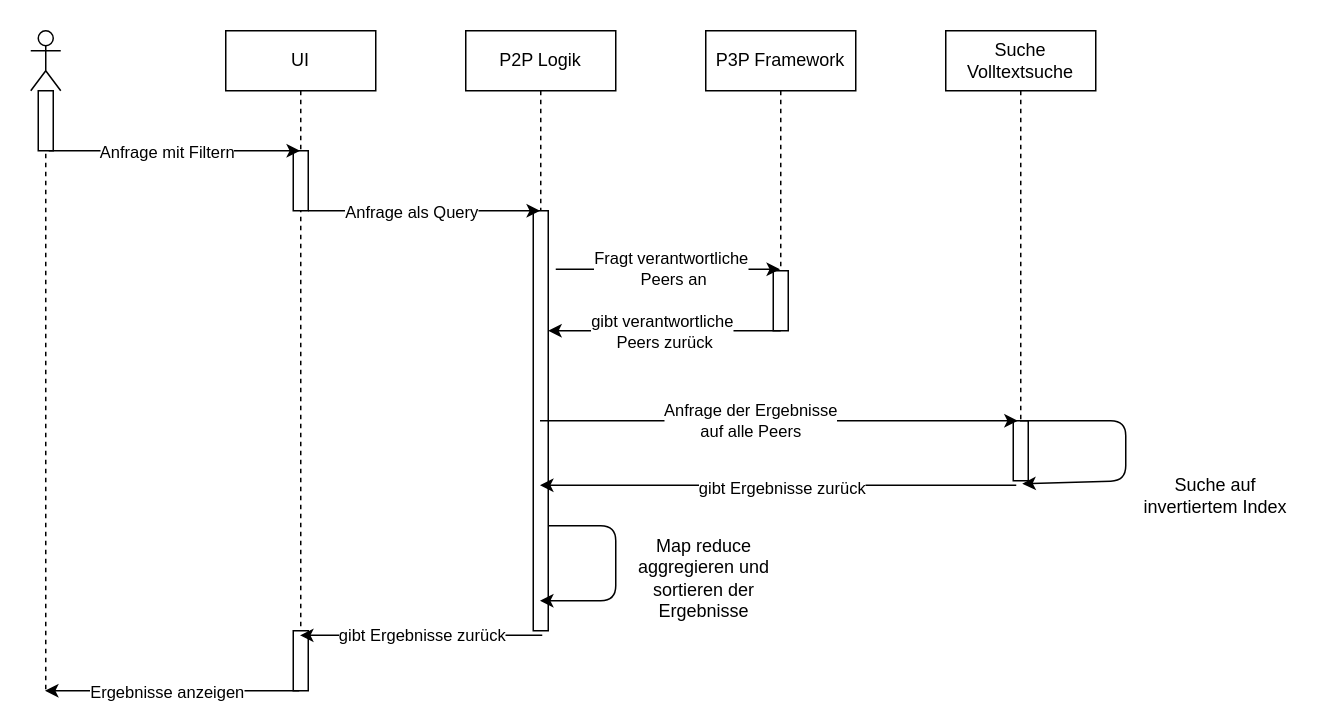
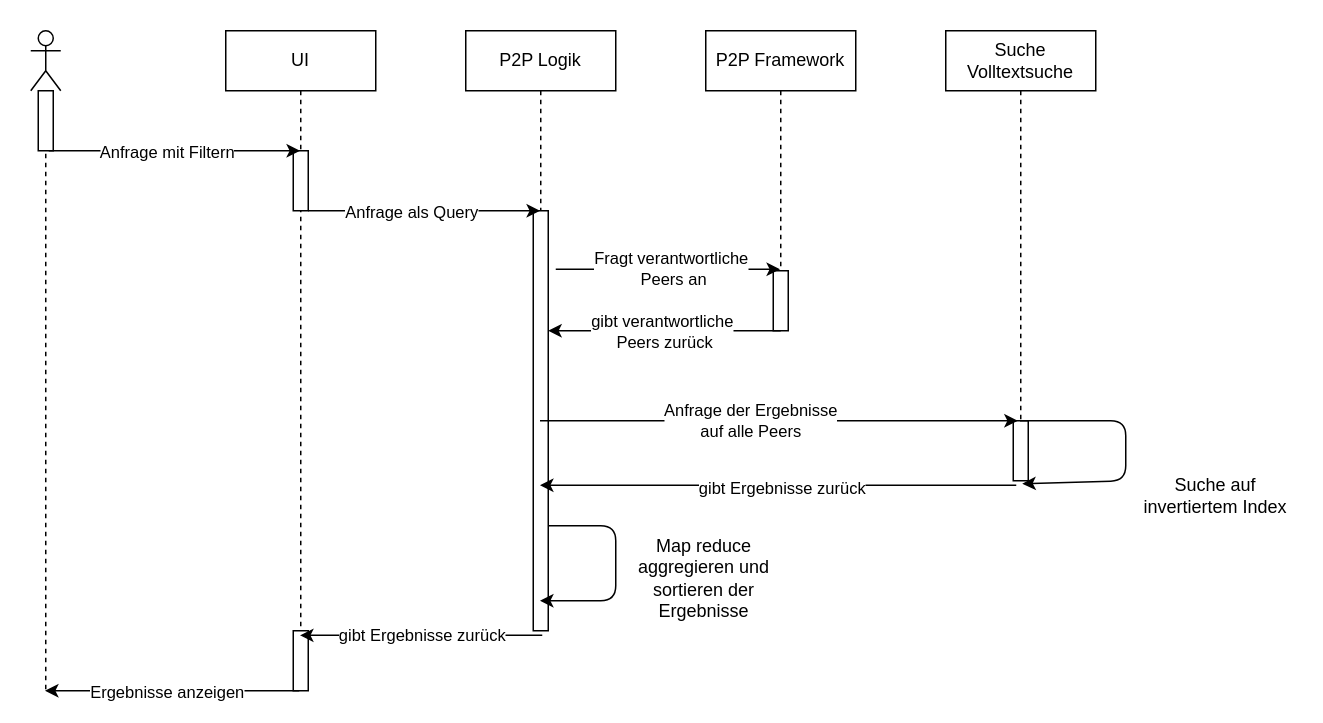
  <mxCell id="0" />
  <mxCell id="1" parent="0" />
  <mxCell id="2" value="" style="shape=umlLifeline;participant=umlActor;perimeter=lifelinePerimeter;whiteSpace=wrap;html=1;container=1;collapsible=0;recursiveResize=0;verticalAlign=top;spacingTop=36;outlineConnect=0;" vertex="1" parent="1"><mxGeometry x="20" y="20" width="20" height="440" as="geometry" /></mxCell>
  <mxCell id="3" value="" style="html=1;points=[];perimeter=orthogonalPerimeter;" vertex="1" parent="2"><mxGeometry x="5" y="40" width="10" height="40" as="geometry" /></mxCell>
  <mxCell id="4" value="UI" style="shape=umlLifeline;perimeter=lifelinePerimeter;whiteSpace=wrap;html=1;container=1;collapsible=0;recursiveResize=0;outlineConnect=0;" vertex="1" parent="1"><mxGeometry x="150" y="20" width="100" height="440" as="geometry" /></mxCell>
  <mxCell id="5" value="" style="html=1;points=[];perimeter=orthogonalPerimeter;" vertex="1" parent="4"><mxGeometry x="45" y="80" width="10" height="40" as="geometry" /></mxCell>
  <mxCell id="6" value="" style="html=1;points=[];perimeter=orthogonalPerimeter;" vertex="1" parent="4"><mxGeometry x="45" y="400" width="10" height="40" as="geometry" /></mxCell>
  <mxCell id="7" value="P2P Logik" style="shape=umlLifeline;perimeter=lifelinePerimeter;whiteSpace=wrap;html=1;container=1;collapsible=0;recursiveResize=0;outlineConnect=0;" vertex="1" parent="1"><mxGeometry x="310" y="20" width="100" height="400" as="geometry" /></mxCell>
  <mxCell id="8" value="" style="html=1;points=[];perimeter=orthogonalPerimeter;" vertex="1" parent="7"><mxGeometry x="45" y="120" width="10" height="280" as="geometry" /></mxCell>
  <mxCell id="9" value="" style="endArrow=classic;html=1;" edge="1" parent="7" source="8" target="7"><mxGeometry width="50" height="50" relative="1" as="geometry"><mxPoint x="90" y="390" as="sourcePoint" /><mxPoint x="140" y="340" as="targetPoint" /><Array as="points"><mxPoint x="70" y="330" /><mxPoint x="100" y="330" /><mxPoint x="100" y="380" /></Array></mxGeometry></mxCell>
- <mxCell id="10" value="P3P Framework" style="shape=umlLifeline;perimeter=lifelinePerimeter;whiteSpace=wrap;html=1;container=1;collapsible=0;recursiveResize=0;outlineConnect=0;" vertex="1" parent="1"><mxGeometry x="470" y="20" width="100" height="200" as="geometry" /></mxCell>
+ <mxCell id="10" value="P2P Framework" style="shape=umlLifeline;perimeter=lifelinePerimeter;whiteSpace=wrap;html=1;container=1;collapsible=0;recursiveResize=0;outlineConnect=0;" vertex="1" parent="1"><mxGeometry x="470" y="20" width="100" height="200" as="geometry" /></mxCell>
  <mxCell id="11" value="" style="html=1;points=[];perimeter=orthogonalPerimeter;" vertex="1" parent="10"><mxGeometry x="45" y="160" width="10" height="40" as="geometry" /></mxCell>
  <mxCell id="12" value="" style="endArrow=classic;html=1;exitX=0.7;exitY=1;exitDx=0;exitDy=0;exitPerimeter=0;" edge="1" parent="1" source="3" target="4"><mxGeometry width="50" height="50" relative="1" as="geometry"><mxPoint x="50" y="100" as="sourcePoint" /><mxPoint x="430" y="310" as="targetPoint" /></mxGeometry></mxCell>
  <mxCell id="13" value="Anfrage mit Filtern" style="edgeLabel;html=1;align=center;verticalAlign=middle;resizable=0;points=[];" vertex="1" connectable="0" parent="12"><mxGeometry x="-0.233" y="-1" relative="1" as="geometry"><mxPoint x="14" y="-1" as="offset" /></mxGeometry></mxCell>
  <mxCell id="14" value="Suche&lt;br&gt;Volltextsuche" style="shape=umlLifeline;perimeter=lifelinePerimeter;whiteSpace=wrap;html=1;container=1;collapsible=0;recursiveResize=0;outlineConnect=0;" vertex="1" parent="1"><mxGeometry x="630" y="20" width="100" height="300" as="geometry" /></mxCell>
  <mxCell id="15" value="" style="html=1;points=[];perimeter=orthogonalPerimeter;" vertex="1" parent="14"><mxGeometry x="45" y="260" width="10" height="40" as="geometry" /></mxCell>
  <mxCell id="16" value="" style="endArrow=classic;html=1;entryX=0.6;entryY=1.05;entryDx=0;entryDy=0;entryPerimeter=0;" edge="1" parent="14" source="14" target="15"><mxGeometry width="50" height="50" relative="1" as="geometry"><mxPoint x="70" y="310" as="sourcePoint" /><mxPoint x="120" y="260" as="targetPoint" /><Array as="points"><mxPoint x="120" y="260" /><mxPoint x="120" y="300" /></Array></mxGeometry></mxCell>
  <mxCell id="17" value="" style="endArrow=classic;html=1;" edge="1" parent="1" source="5" target="7"><mxGeometry width="50" height="50" relative="1" as="geometry"><mxPoint x="220" y="140" as="sourcePoint" /><mxPoint x="310" y="190" as="targetPoint" /><Array as="points"><mxPoint x="280" y="140" /></Array></mxGeometry></mxCell>
  <mxCell id="18" value="Anfrage als Query" style="edgeLabel;html=1;align=center;verticalAlign=middle;resizable=0;points=[];" vertex="1" connectable="0" parent="17"><mxGeometry x="-0.26" relative="1" as="geometry"><mxPoint x="11" as="offset" /></mxGeometry></mxCell>
  <mxCell id="19" value="" style="endArrow=classic;html=1;" edge="1" parent="1" target="10"><mxGeometry width="50" height="50" relative="1" as="geometry"><mxPoint x="370" y="179" as="sourcePoint" /><mxPoint x="430" y="310" as="targetPoint" /></mxGeometry></mxCell>
  <mxCell id="20" value="Fragt verantwortliche&lt;br&gt;&amp;nbsp;Peers an" style="edgeLabel;html=1;align=center;verticalAlign=middle;resizable=0;points=[];" vertex="1" connectable="0" parent="19"><mxGeometry x="-0.147" y="-1" relative="1" as="geometry"><mxPoint x="12" y="-2" as="offset" /></mxGeometry></mxCell>
  <mxCell id="21" value="" style="endArrow=classic;html=1;exitX=0.5;exitY=1;exitDx=0;exitDy=0;exitPerimeter=0;" edge="1" parent="1" source="11" target="8"><mxGeometry width="50" height="50" relative="1" as="geometry"><mxPoint x="410" y="330" as="sourcePoint" /><mxPoint x="460" y="280" as="targetPoint" /></mxGeometry></mxCell>
  <mxCell id="22" value="gibt verantwortliche&lt;br&gt;&amp;nbsp;Peers zurück" style="edgeLabel;html=1;align=center;verticalAlign=middle;resizable=0;points=[];" vertex="1" connectable="0" parent="21"><mxGeometry x="0.252" y="-1" relative="1" as="geometry"><mxPoint x="17" y="1" as="offset" /></mxGeometry></mxCell>
  <mxCell id="23" value="" style="endArrow=classic;html=1;entryX=0.3;entryY=0;entryDx=0;entryDy=0;entryPerimeter=0;" edge="1" parent="1" source="7" target="15"><mxGeometry width="50" height="50" relative="1" as="geometry"><mxPoint x="500" y="330" as="sourcePoint" /><mxPoint x="550" y="280" as="targetPoint" /></mxGeometry></mxCell>
  <mxCell id="24" value="Anfrage der Ergebnisse&lt;br&gt;auf alle Peers" style="edgeLabel;html=1;align=center;verticalAlign=middle;resizable=0;points=[];" vertex="1" connectable="0" parent="23"><mxGeometry x="-0.118" y="1" relative="1" as="geometry"><mxPoint as="offset" /></mxGeometry></mxCell>
  <mxCell id="25" value="" style="endArrow=classic;html=1;exitX=0.2;exitY=1.075;exitDx=0;exitDy=0;exitPerimeter=0;" edge="1" parent="1" source="15" target="7"><mxGeometry width="50" height="50" relative="1" as="geometry"><mxPoint x="600" y="380" as="sourcePoint" /><mxPoint x="650" y="330" as="targetPoint" /></mxGeometry></mxCell>
  <mxCell id="26" value="gibt Ergebnisse zurück" style="edgeLabel;html=1;align=center;verticalAlign=middle;resizable=0;points=[];" vertex="1" connectable="0" parent="25"><mxGeometry x="0.222" y="1" relative="1" as="geometry"><mxPoint x="37" as="offset" /></mxGeometry></mxCell>
  <mxCell id="27" value="Suche auf invertiertem Index" style="text;html=1;strokeColor=none;fillColor=none;align=center;verticalAlign=middle;whiteSpace=wrap;rounded=0;" vertex="1" parent="1"><mxGeometry x="760" y="300" width="100" height="60" as="geometry" /></mxCell>
  <mxCell id="28" value="Map reduce&lt;br&gt;aggregieren und sortieren der Ergebnisse" style="text;html=1;strokeColor=none;fillColor=none;align=center;verticalAlign=middle;whiteSpace=wrap;rounded=0;" vertex="1" parent="1"><mxGeometry x="404" y="350" width="130" height="70" as="geometry" /></mxCell>
  <mxCell id="29" value="" style="endArrow=classic;html=1;exitX=0.6;exitY=1.011;exitDx=0;exitDy=0;exitPerimeter=0;" edge="1" parent="1" source="8" target="4"><mxGeometry width="50" height="50" relative="1" as="geometry"><mxPoint x="400" y="490" as="sourcePoint" /><mxPoint x="450" y="440" as="targetPoint" /></mxGeometry></mxCell>
  <mxCell id="30" value="gibt Ergebnisse zurück" style="edgeLabel;html=1;align=center;verticalAlign=middle;resizable=0;points=[];" vertex="1" connectable="0" parent="29"><mxGeometry x="0.276" y="-2" relative="1" as="geometry"><mxPoint x="22" y="1" as="offset" /></mxGeometry></mxCell>
  <mxCell id="31" value="" style="endArrow=classic;html=1;" edge="1" parent="1" target="2"><mxGeometry width="50" height="50" relative="1" as="geometry"><mxPoint x="199" y="460" as="sourcePoint" /><mxPoint x="250" y="500" as="targetPoint" /></mxGeometry></mxCell>
  <mxCell id="32" value="Ergebnisse anzeigen" style="edgeLabel;html=1;align=center;verticalAlign=middle;resizable=0;points=[];" vertex="1" connectable="0" parent="31"><mxGeometry x="0.168" y="2" relative="1" as="geometry"><mxPoint x="10" y="-2" as="offset" /></mxGeometry></mxCell>
